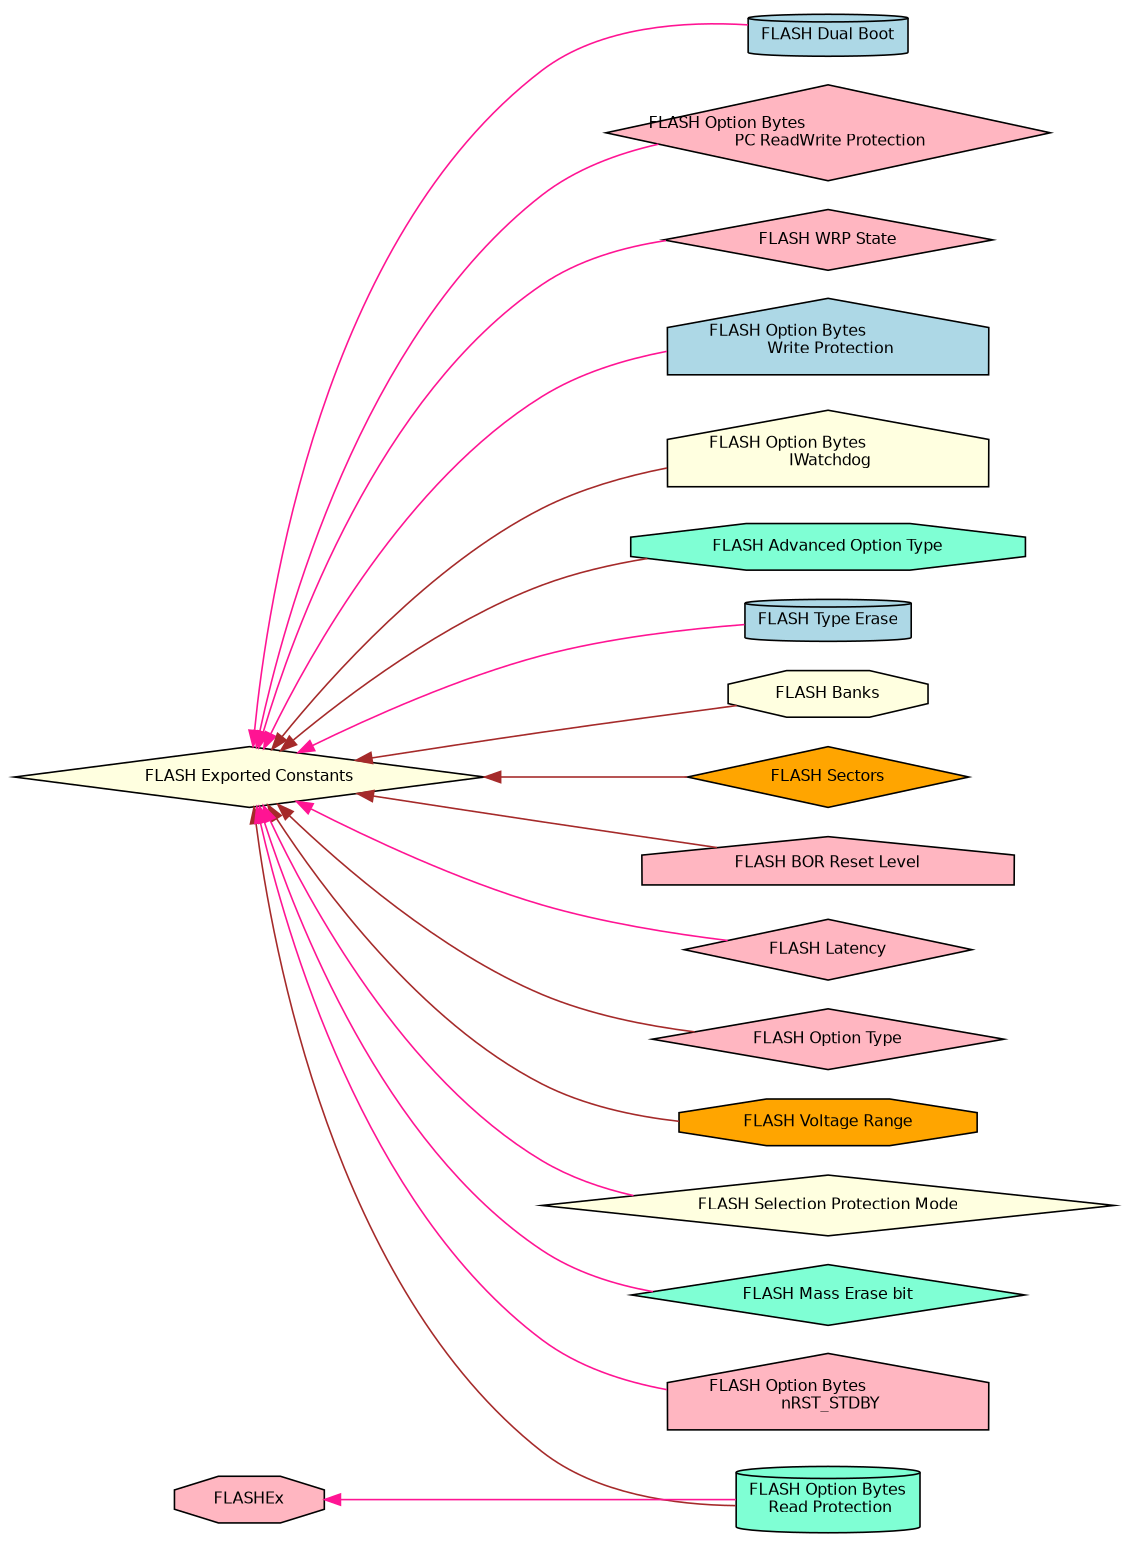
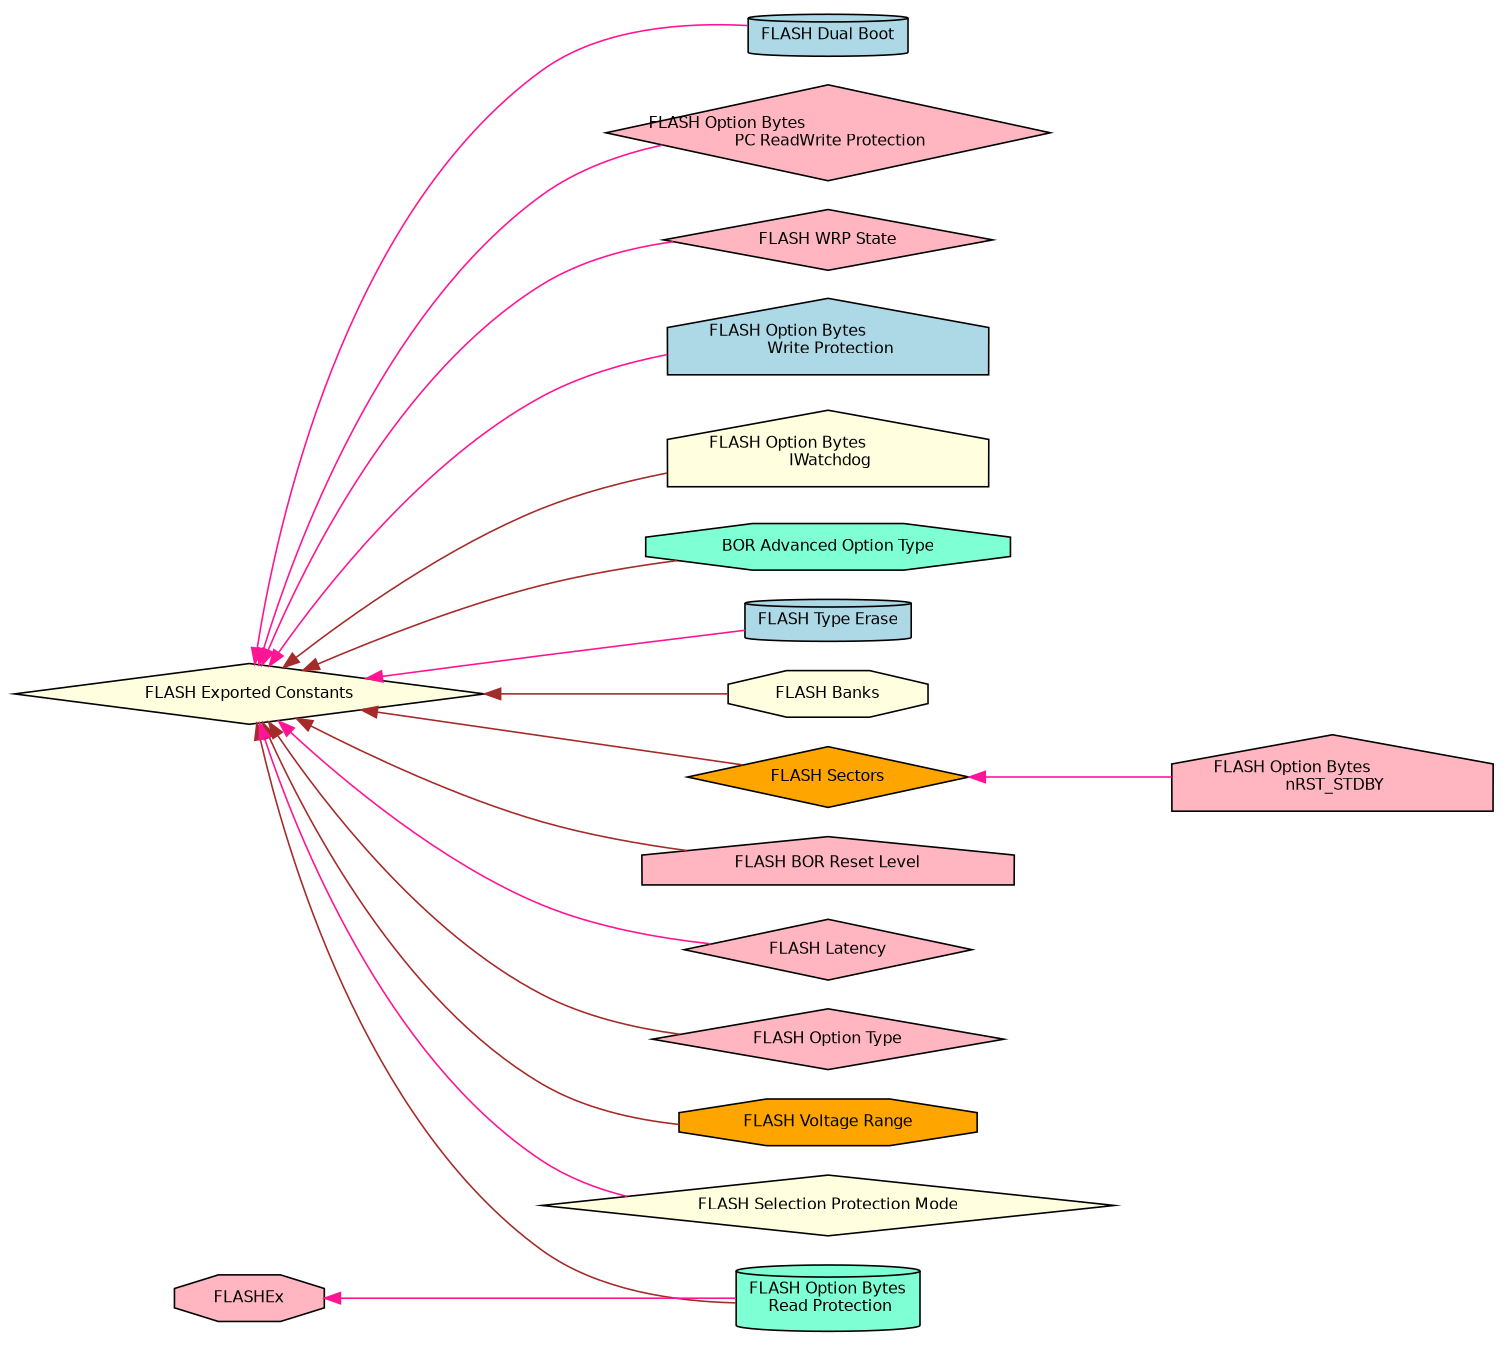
  digraph {
    rankdir=LR
    node [color=black fillcolor=lightpink fontname=Helvetica fontsize=10 shape=diamond style=filled]
    edge [color=deeppink dir=back fontname=Helvetica fontsize=10 labelfontname=Helvetica labelfontsize=10 shape=plaintext style=solid]
    n1 [fillcolor=lightblue height=0.2 label="FLASH Dual Boot" shape=cylinder width=0.4]
    n2 [height=0.2 label="FLASH Option Bytes\l PC ReadWrite Protection" width=0.4]
    n3 [height=0.2 label="FLASH WRP State" width=0.4]
    n4 [fillcolor=lightblue height=0.2 label="FLASH Option Bytes\l Write Protection" shape=house width=0.4]
    n5 [fillcolor=lightyellow fontcolor=black height=0.2 label="FLASH Exported Constants" width=0.4]
    n6 [fillcolor=lightyellow height=0.2 label="FLASH Option Bytes\l IWatchdog" shape=house width=0.4]
-   n7 [fillcolor=aquamarine height=0.2 label="FLASH Advanced Option Type" shape=octagon width=0.4]
+   n7 [fillcolor=aquamarine height=0.2 label="BOR Advanced Option Type" shape=octagon width=0.4]
    n8 [fillcolor=lightblue height=0.2 label="FLASH Type Erase" shape=cylinder width=0.4]
    n9 [fillcolor=lightyellow height=0.2 label="FLASH Banks" shape=octagon width=0.4]
    n10 [fillcolor=orange height=0.2 label="FLASH Sectors" width=0.4]
    n11 [fillcolor=aquamarine height=0.2 label="FLASH Option Bytes\l Read Protection" shape=cylinder width=0.4]
    n12 [height=0.2 label="FLASH BOR Reset Level" shape=house width=0.4]
    n13 [height=0.2 label="FLASH Latency" width=0.4]
    n14 [height=0.2 label="FLASH Option Type" width=0.4]
    n15 [fillcolor=orange height=0.2 label="FLASH Voltage Range" shape=octagon width=0.4]
    n16 [fillcolor=lightyellow height=0.2 label="FLASH Selection Protection Mode" width=0.4]
-   n17 [fillcolor=aquamarine height=0.2 label="FLASH Mass Erase bit" width=0.4]
    n18 [height=0.2 label="FLASH Option Bytes\l nRST_STDBY" shape=house width=0.4]
    n19 [height=0.2 label=FLASHEx shape=octagon width=0.4]
    n5 -> n1
    n5 -> n2
    n5 -> n3
    n5 -> n4
    n5 -> n6 [color=brown]
    n5 -> n7 [color=brown]
    n5 -> n8
    n5 -> n9 [color=brown]
    n5 -> n10 [color=brown]
    n5 -> n11 [color=brown]
    n5 -> n12 [color=brown]
    n5 -> n13
    n5 -> n14 [color=brown]
    n5 -> n15 [color=brown]
    n5 -> n16
-   n5 -> n17
-   n5 -> n18
+   n10 -> n18
    n19 -> n11
  }
